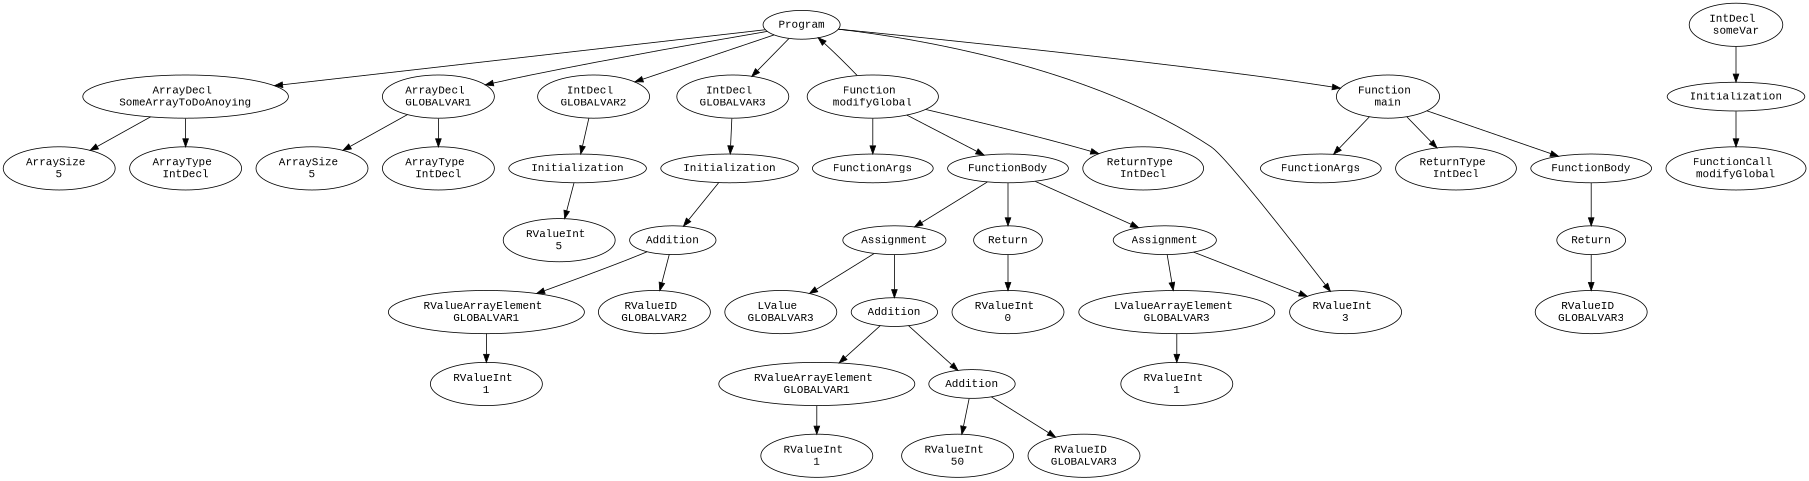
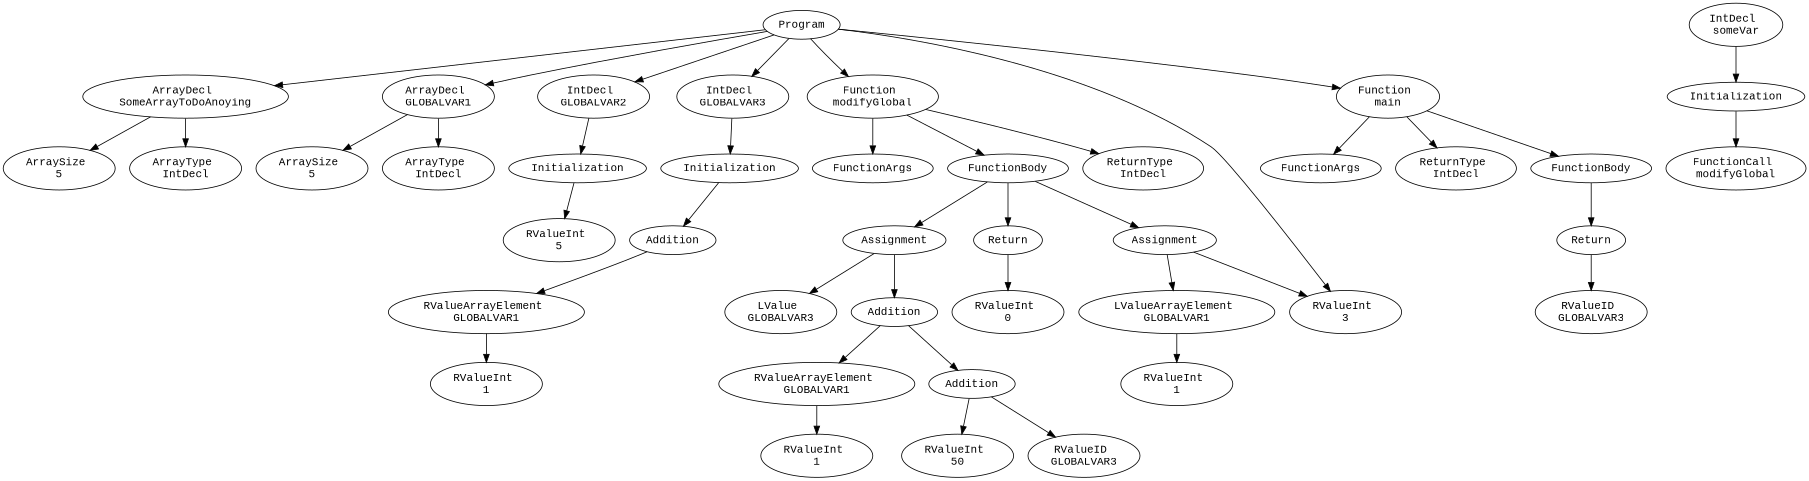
  digraph {
    fontname="Liberation Mono"
    node [fontname="Liberation Mono"]
    edge [fontname="Liberation Mono"]
    n1 [label=Program]
    n2 [label="ArrayDecl \nSomeArrayToDoAnoying"]
    n3 [label="ArrayDecl \nGLOBALVAR1"]
    n4 [label="IntDecl \nGLOBALVAR2"]
    n5 [label="IntDecl \nGLOBALVAR3"]
    n6 [label="Function \nmodifyGlobal"]
    n7 [label="Function \nmain"]
    n8 [label="RValueInt \n3"]
    n9 [label="ArrayType \nIntDecl"]
    n10 [label="ArraySize \n5"]
    n11 [label="ArrayType \nIntDecl"]
    n12 [label="ArraySize \n5"]
    n13 [label=Initialization]
    n14 [label=Initialization]
    n15 [label="ReturnType \nIntDecl"]
    n16 [label=FunctionArgs]
    n17 [label=FunctionBody]
    n18 [label="IntDecl \nsomeVar"]
    n19 [label=Initialization]
    n20 [label="ReturnType \nIntDecl"]
    n21 [label=FunctionArgs]
    n22 [label=FunctionBody]
    n23 [label="RValueInt \n5"]
    n24 [label=Addition]
    n25 [label="RValueArrayElement \nGLOBALVAR1"]
-   n26 [label="RValueID \nGLOBALVAR2"]
    n27 [label="RValueInt \n1"]
    n28 [label=Assignment]
    n29 [label=Assignment]
    n30 [label=Return]
-   n31 [label="LValueArrayElement \nGLOBALVAR3"]
+   n31 [label="LValueArrayElement \nGLOBALVAR1"]
    n32 [label="LValue \nGLOBALVAR3"]
    n33 [label=Addition]
    n34 [label="RValueInt \n0"]
    n35 [label="RValueInt \n1"]
    n36 [label=Addition]
    n37 [label="RValueArrayElement \nGLOBALVAR1"]
    n38 [label="RValueID \nGLOBALVAR3"]
    n39 [label="RValueInt \n50"]
    n40 [label="RValueInt \n1"]
    n41 [label="FunctionCall \nmodifyGlobal"]
    n42 [label=Return]
    n43 [label="RValueID \nGLOBALVAR3"]
    n1 -> n2
    n1 -> n3
    n1 -> n4
    n1 -> n5
-   n6 -> n1
+   n1 -> n6
    n1 -> n7
    n1 -> n8
    n2 -> n9
    n2 -> n10
    n3 -> n11
    n3 -> n12
    n4 -> n13
    n5 -> n14
    n6 -> n15
    n6 -> n16
    n6 -> n17
    n7 -> n20
    n7 -> n21
    n7 -> n22
    n13 -> n23
    n14 -> n24
    n17 -> n28
    n17 -> n29
    n17 -> n30
    n18 -> n19
    n19 -> n41
    n22 -> n42
    n24 -> n25
-   n24 -> n26
    n25 -> n27
    n28 -> n8
    n28 -> n31
    n29 -> n32
    n29 -> n33
    n30 -> n34
    n31 -> n35
    n33 -> n36
    n33 -> n37
    n36 -> n38
    n36 -> n39
    n37 -> n40
    n42 -> n43
  }
